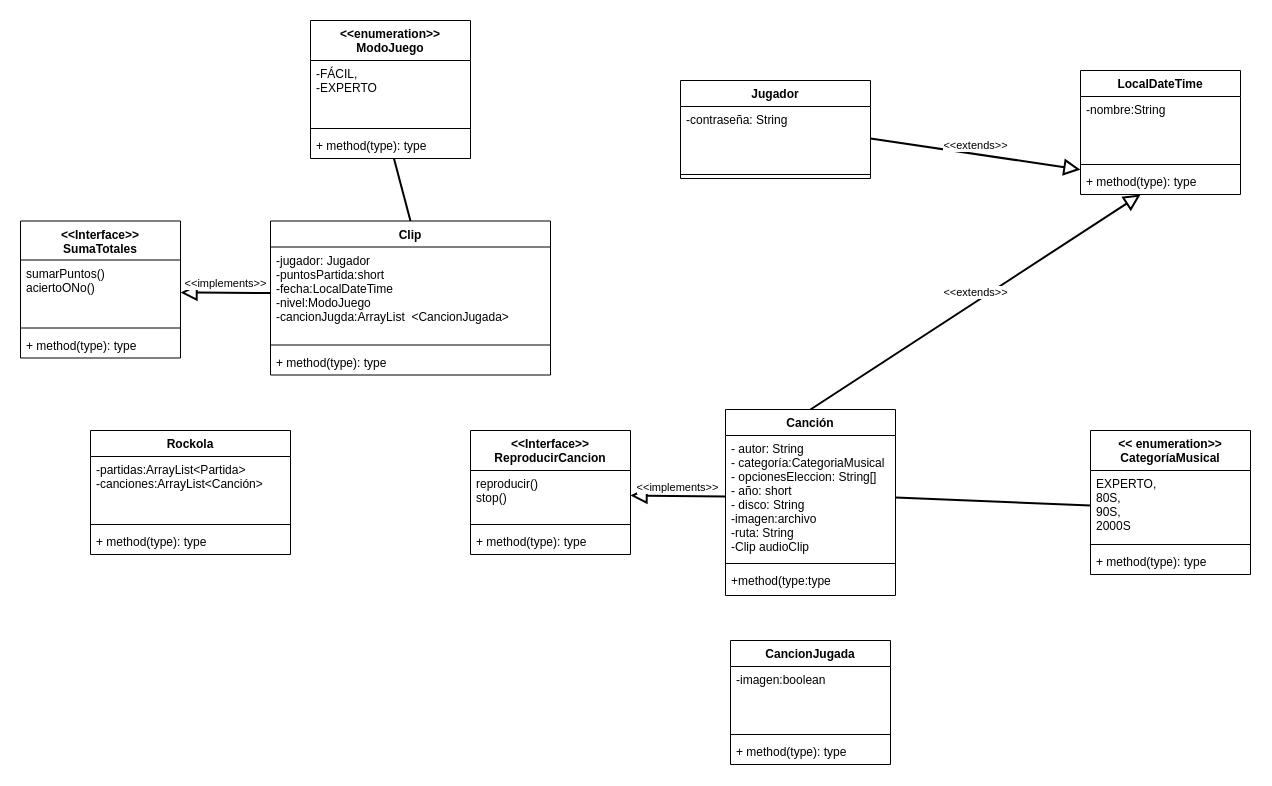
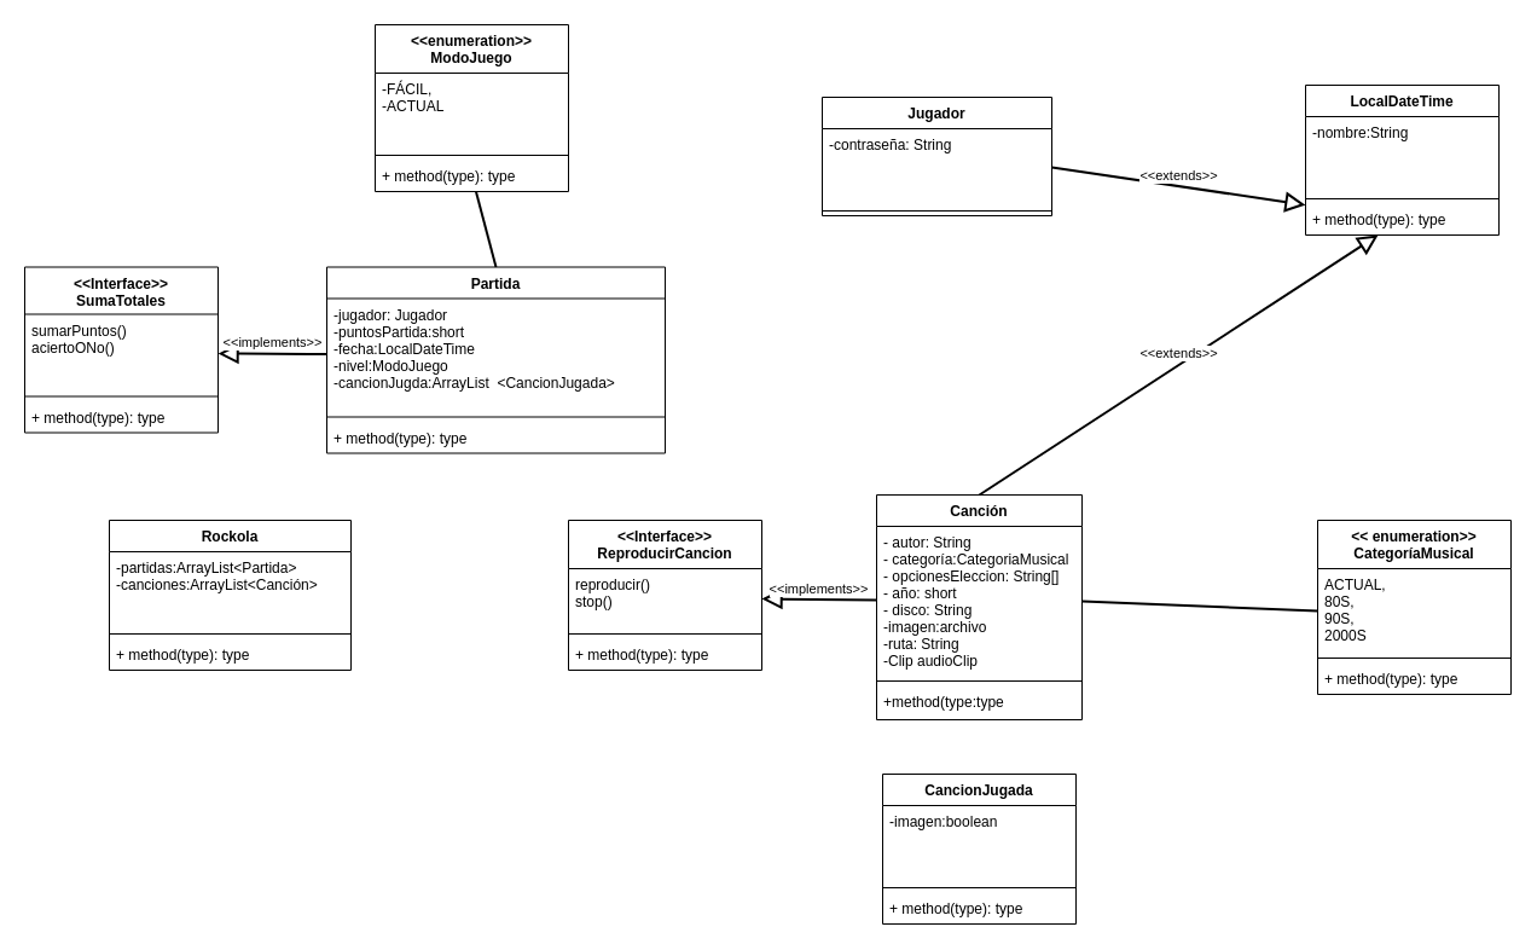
  <mxCell id="0" />
  <mxCell id="1" parent="0" />
  <mxCell id="2" value="Jugador" style="swimlane;fontStyle=1;align=center;verticalAlign=top;childLayout=stackLayout;horizontal=1;startSize=26;horizontalStack=0;resizeParent=1;resizeParentMax=0;resizeLast=0;collapsible=1;marginBottom=0;" parent="1" vertex="1"><mxGeometry x="680" y="80" width="190" height="98" as="geometry" /></mxCell>
  <mxCell id="3" value="-contraseña: String&#10;" style="text;strokeColor=none;fillColor=none;align=left;verticalAlign=top;spacingLeft=4;spacingRight=4;overflow=hidden;rotatable=0;points=[[0,0.5],[1,0.5]];portConstraint=eastwest;" parent="2" vertex="1"><mxGeometry y="26" width="190" height="64" as="geometry" /></mxCell>
  <mxCell id="4" value="" style="line;strokeWidth=1;fillColor=none;align=left;verticalAlign=middle;spacingTop=-1;spacingLeft=3;spacingRight=3;rotatable=0;labelPosition=right;points=[];portConstraint=eastwest;" parent="2" vertex="1"><mxGeometry y="90" width="190" height="8" as="geometry" /></mxCell>
  <mxCell id="5" value="&lt;&lt; enumeration&gt;&gt;&#10;CategoríaMusical" style="swimlane;fontStyle=1;align=center;verticalAlign=top;childLayout=stackLayout;horizontal=1;startSize=40;horizontalStack=0;resizeParent=1;resizeParentMax=0;resizeLast=0;collapsible=1;marginBottom=0;" parent="1" vertex="1"><mxGeometry x="1090" y="430" width="160" height="144" as="geometry" /></mxCell>
- <mxCell id="6" value="EXPERTO,&#10;80S,&#10;90S,&#10;2000S" style="text;strokeColor=none;fillColor=none;align=left;verticalAlign=top;spacingLeft=4;spacingRight=4;overflow=hidden;rotatable=0;points=[[0,0.5],[1,0.5]];portConstraint=eastwest;" parent="5" vertex="1"><mxGeometry y="40" width="160" height="70" as="geometry" /></mxCell>
+ <mxCell id="6" value="ACTUAL,&#10;80S,&#10;90S,&#10;2000S" style="text;strokeColor=none;fillColor=none;align=left;verticalAlign=top;spacingLeft=4;spacingRight=4;overflow=hidden;rotatable=0;points=[[0,0.5],[1,0.5]];portConstraint=eastwest;" parent="5" vertex="1"><mxGeometry y="40" width="160" height="70" as="geometry" /></mxCell>
  <mxCell id="7" value="" style="line;strokeWidth=1;fillColor=none;align=left;verticalAlign=middle;spacingTop=-1;spacingLeft=3;spacingRight=3;rotatable=0;labelPosition=right;points=[];portConstraint=eastwest;" parent="5" vertex="1"><mxGeometry y="110" width="160" height="8" as="geometry" /></mxCell>
  <mxCell id="8" value="+ method(type): type" style="text;strokeColor=none;fillColor=none;align=left;verticalAlign=top;spacingLeft=4;spacingRight=4;overflow=hidden;rotatable=0;points=[[0,0.5],[1,0.5]];portConstraint=eastwest;" parent="5" vertex="1"><mxGeometry y="118" width="160" height="26" as="geometry" /></mxCell>
  <mxCell id="9" value="Canción" style="swimlane;fontStyle=1;align=center;verticalAlign=top;childLayout=stackLayout;horizontal=1;startSize=26;horizontalStack=0;resizeParent=1;resizeParentMax=0;resizeLast=0;collapsible=1;marginBottom=0;" parent="1" vertex="1"><mxGeometry x="725" y="409" width="170" height="186" as="geometry" /></mxCell>
  <mxCell id="10" value="- autor: String&#10;- categoría:CategoriaMusical&#10;- opcionesEleccion: String[]&#10;- año: short&#10;- disco: String&#10;-imagen:archivo&#10;-ruta: String&#10;-Clip audioClip" style="text;strokeColor=none;fillColor=none;align=left;verticalAlign=top;spacingLeft=4;spacingRight=4;overflow=hidden;rotatable=0;points=[[0,0.5],[1,0.5]];portConstraint=eastwest;" parent="9" vertex="1"><mxGeometry y="26" width="170" height="124" as="geometry" /></mxCell>
  <mxCell id="11" value="" style="line;strokeWidth=1;fillColor=none;align=left;verticalAlign=middle;spacingTop=-1;spacingLeft=3;spacingRight=3;rotatable=0;labelPosition=right;points=[];portConstraint=eastwest;" parent="9" vertex="1"><mxGeometry y="150" width="170" height="8" as="geometry" /></mxCell>
  <mxCell id="12" value="+method(type:type" style="text;strokeColor=none;fillColor=none;align=left;verticalAlign=top;spacingLeft=4;spacingRight=4;overflow=hidden;rotatable=0;points=[[0,0.5],[1,0.5]];portConstraint=eastwest;" parent="9" vertex="1"><mxGeometry y="158" width="170" height="28" as="geometry" /></mxCell>
  <mxCell id="13" value="LocalDateTime" style="swimlane;fontStyle=1;align=center;verticalAlign=top;childLayout=stackLayout;horizontal=1;startSize=26;horizontalStack=0;resizeParent=1;resizeParentMax=0;resizeLast=0;collapsible=1;marginBottom=0;" parent="1" vertex="1"><mxGeometry x="1080" y="70" width="160" height="124" as="geometry" /></mxCell>
  <mxCell id="14" value="-nombre:String" style="text;strokeColor=none;fillColor=none;align=left;verticalAlign=top;spacingLeft=4;spacingRight=4;overflow=hidden;rotatable=0;points=[[0,0.5],[1,0.5]];portConstraint=eastwest;" parent="13" vertex="1"><mxGeometry y="26" width="160" height="64" as="geometry" /></mxCell>
  <mxCell id="15" value="" style="line;strokeWidth=1;fillColor=none;align=left;verticalAlign=middle;spacingTop=-1;spacingLeft=3;spacingRight=3;rotatable=0;labelPosition=right;points=[];portConstraint=eastwest;" parent="13" vertex="1"><mxGeometry y="90" width="160" height="8" as="geometry" /></mxCell>
  <mxCell id="16" value="+ method(type): type" style="text;strokeColor=none;fillColor=none;align=left;verticalAlign=top;spacingLeft=4;spacingRight=4;overflow=hidden;rotatable=0;points=[[0,0.5],[1,0.5]];portConstraint=eastwest;" parent="13" vertex="1"><mxGeometry y="98" width="160" height="26" as="geometry" /></mxCell>
  <mxCell id="17" value="&amp;lt;&amp;lt;extends&amp;gt;&amp;gt;" style="edgeStyle=none;html=1;endArrow=block;endSize=12;strokeWidth=2;verticalAlign=bottom;exitX=1;exitY=0.5;exitDx=0;exitDy=0;endFill=0;" parent="1" source="3" target="16" edge="1"><mxGeometry width="160" relative="1" as="geometry"><mxPoint x="1130" y="720" as="sourcePoint" /><mxPoint x="1290" y="720" as="targetPoint" /><mxPoint as="offset" /></mxGeometry></mxCell>
  <mxCell id="18" value="&amp;lt;&amp;lt;extends&amp;gt;&amp;gt;" style="edgeStyle=none;html=1;endArrow=block;endSize=12;strokeWidth=2;verticalAlign=bottom;exitX=0.5;exitY=0;exitDx=0;exitDy=0;endFill=0;" parent="1" source="9" target="16" edge="1"><mxGeometry width="160" relative="1" as="geometry"><mxPoint x="1045" y="690" as="sourcePoint" /><mxPoint x="1162" y="588.212" as="targetPoint" /><mxPoint as="offset" /></mxGeometry></mxCell>
  <mxCell id="19" value="&lt;&lt;enumeration&gt;&gt;&#10;ModoJuego" style="swimlane;fontStyle=1;align=center;verticalAlign=top;childLayout=stackLayout;horizontal=1;startSize=40;horizontalStack=0;resizeParent=1;resizeParentMax=0;resizeLast=0;collapsible=1;marginBottom=0;" parent="1" vertex="1"><mxGeometry x="310" y="20" width="160" height="138" as="geometry" /></mxCell>
- <mxCell id="20" value="-FÁCIL,&#10;-EXPERTO" style="text;strokeColor=none;fillColor=none;align=left;verticalAlign=top;spacingLeft=4;spacingRight=4;overflow=hidden;rotatable=0;points=[[0,0.5],[1,0.5]];portConstraint=eastwest;" parent="19" vertex="1"><mxGeometry y="40" width="160" height="64" as="geometry" /></mxCell>
+ <mxCell id="20" value="-FÁCIL,&#10;-ACTUAL" style="text;strokeColor=none;fillColor=none;align=left;verticalAlign=top;spacingLeft=4;spacingRight=4;overflow=hidden;rotatable=0;points=[[0,0.5],[1,0.5]];portConstraint=eastwest;" parent="19" vertex="1"><mxGeometry y="40" width="160" height="64" as="geometry" /></mxCell>
  <mxCell id="21" value="" style="line;strokeWidth=1;fillColor=none;align=left;verticalAlign=middle;spacingTop=-1;spacingLeft=3;spacingRight=3;rotatable=0;labelPosition=right;points=[];portConstraint=eastwest;" parent="19" vertex="1"><mxGeometry y="104" width="160" height="8" as="geometry" /></mxCell>
  <mxCell id="22" value="+ method(type): type" style="text;strokeColor=none;fillColor=none;align=left;verticalAlign=top;spacingLeft=4;spacingRight=4;overflow=hidden;rotatable=0;points=[[0,0.5],[1,0.5]];portConstraint=eastwest;" parent="19" vertex="1"><mxGeometry y="112" width="160" height="26" as="geometry" /></mxCell>
  <mxCell id="23" value="" style="edgeStyle=none;html=1;endArrow=none;verticalAlign=bottom;strokeWidth=2;entryX=1;entryY=0.5;entryDx=0;entryDy=0;exitX=0;exitY=0.5;exitDx=0;exitDy=0;" parent="1" source="6" target="10" edge="1"><mxGeometry width="160" relative="1" as="geometry"><mxPoint x="1400" y="722" as="sourcePoint" /><mxPoint x="1350" y="720" as="targetPoint" /></mxGeometry></mxCell>
  <mxCell id="24" value="" style="edgeStyle=none;html=1;endArrow=none;verticalAlign=bottom;strokeWidth=2;exitX=0.5;exitY=0;exitDx=0;exitDy=0;" parent="1" target="22" edge="1" source="39"><mxGeometry width="160" relative="1" as="geometry"><mxPoint x="1080" y="272" as="sourcePoint" /><mxPoint x="1350" y="720" as="targetPoint" /></mxGeometry></mxCell>
  <mxCell id="25" value="&lt;&lt;Interface&gt;&gt;&#10;ReproducirCancion" style="swimlane;fontStyle=1;align=center;verticalAlign=top;childLayout=stackLayout;horizontal=1;startSize=40;horizontalStack=0;resizeParent=1;resizeParentMax=0;resizeLast=0;collapsible=1;marginBottom=0;" parent="1" vertex="1"><mxGeometry x="470" y="430" width="160" height="124" as="geometry" /></mxCell>
  <mxCell id="26" value="reproducir()&#10;stop()" style="text;strokeColor=none;fillColor=none;align=left;verticalAlign=top;spacingLeft=4;spacingRight=4;overflow=hidden;rotatable=0;points=[[0,0.5],[1,0.5]];portConstraint=eastwest;" parent="25" vertex="1"><mxGeometry y="40" width="160" height="50" as="geometry" /></mxCell>
  <mxCell id="27" value="" style="line;strokeWidth=1;fillColor=none;align=left;verticalAlign=middle;spacingTop=-1;spacingLeft=3;spacingRight=3;rotatable=0;labelPosition=right;points=[];portConstraint=eastwest;" parent="25" vertex="1"><mxGeometry y="90" width="160" height="8" as="geometry" /></mxCell>
  <mxCell id="28" value="+ method(type): type" style="text;strokeColor=none;fillColor=none;align=left;verticalAlign=top;spacingLeft=4;spacingRight=4;overflow=hidden;rotatable=0;points=[[0,0.5],[1,0.5]];portConstraint=eastwest;" parent="25" vertex="1"><mxGeometry y="98" width="160" height="26" as="geometry" /></mxCell>
  <mxCell id="29" value="&amp;lt;&amp;lt;implements&amp;gt;&amp;gt;" style="edgeStyle=none;html=1;endArrow=block;endSize=12;strokeWidth=2;verticalAlign=bottom;endFill=0;entryX=1;entryY=0.5;entryDx=0;entryDy=0;" parent="1" source="10" target="26" edge="1"><mxGeometry width="160" relative="1" as="geometry"><mxPoint x="960" y="510" as="sourcePoint" /><mxPoint x="220" y="570" as="targetPoint" /><mxPoint as="offset" /></mxGeometry></mxCell>
  <mxCell id="30" value="&lt;&lt;Interface&gt;&gt;&#10;SumaTotales" style="swimlane;fontStyle=1;align=center;verticalAlign=top;childLayout=stackLayout;horizontal=1;startSize=39;horizontalStack=0;resizeParent=1;resizeParentMax=0;resizeLast=0;collapsible=1;marginBottom=0;" parent="1" vertex="1"><mxGeometry x="20" y="220.5" width="160" height="137" as="geometry" /></mxCell>
  <mxCell id="31" value="sumarPuntos()&#10;aciertoONo()" style="text;strokeColor=none;fillColor=none;align=left;verticalAlign=top;spacingLeft=4;spacingRight=4;overflow=hidden;rotatable=0;points=[[0,0.5],[1,0.5]];portConstraint=eastwest;" parent="30" vertex="1"><mxGeometry y="39" width="160" height="64" as="geometry" /></mxCell>
  <mxCell id="32" value="" style="line;strokeWidth=1;fillColor=none;align=left;verticalAlign=middle;spacingTop=-1;spacingLeft=3;spacingRight=3;rotatable=0;labelPosition=right;points=[];portConstraint=eastwest;" parent="30" vertex="1"><mxGeometry y="103" width="160" height="8" as="geometry" /></mxCell>
  <mxCell id="33" value="+ method(type): type" style="text;strokeColor=none;fillColor=none;align=left;verticalAlign=top;spacingLeft=4;spacingRight=4;overflow=hidden;rotatable=0;points=[[0,0.5],[1,0.5]];portConstraint=eastwest;" parent="30" vertex="1"><mxGeometry y="111" width="160" height="26" as="geometry" /></mxCell>
  <mxCell id="34" value="&amp;lt;&amp;lt;implements&amp;gt;&amp;gt;" style="edgeStyle=none;html=1;endArrow=block;endSize=12;strokeWidth=2;verticalAlign=bottom;endFill=0;" parent="1" source="40" target="31" edge="1"><mxGeometry width="160" relative="1" as="geometry"><mxPoint x="270" y="276.865" as="sourcePoint" /><mxPoint x="660" y="560" as="targetPoint" /><mxPoint as="offset" /><Array as="points" /></mxGeometry></mxCell>
  <mxCell id="35" value="Rockola" style="swimlane;fontStyle=1;align=center;verticalAlign=top;childLayout=stackLayout;horizontal=1;startSize=26;horizontalStack=0;resizeParent=1;resizeParentMax=0;resizeLast=0;collapsible=1;marginBottom=0;" parent="1" vertex="1"><mxGeometry x="90" y="430" width="200" height="124" as="geometry" /></mxCell>
  <mxCell id="36" value="-partidas:ArrayList&lt;Partida&gt;&#10;-canciones:ArrayList&lt;Canción&gt;" style="text;strokeColor=none;fillColor=none;align=left;verticalAlign=top;spacingLeft=4;spacingRight=4;overflow=hidden;rotatable=0;points=[[0,0.5],[1,0.5]];portConstraint=eastwest;" parent="35" vertex="1"><mxGeometry y="26" width="200" height="64" as="geometry" /></mxCell>
  <mxCell id="37" value="" style="line;strokeWidth=1;fillColor=none;align=left;verticalAlign=middle;spacingTop=-1;spacingLeft=3;spacingRight=3;rotatable=0;labelPosition=right;points=[];portConstraint=eastwest;" parent="35" vertex="1"><mxGeometry y="90" width="200" height="8" as="geometry" /></mxCell>
  <mxCell id="38" value="+ method(type): type" style="text;strokeColor=none;fillColor=none;align=left;verticalAlign=top;spacingLeft=4;spacingRight=4;overflow=hidden;rotatable=0;points=[[0,0.5],[1,0.5]];portConstraint=eastwest;" parent="35" vertex="1"><mxGeometry y="98" width="200" height="26" as="geometry" /></mxCell>
- <mxCell id="39" value="Clip" style="swimlane;fontStyle=1;align=center;verticalAlign=top;childLayout=stackLayout;horizontal=1;startSize=26;horizontalStack=0;resizeParent=1;resizeParentMax=0;resizeLast=0;collapsible=1;marginBottom=0;" parent="1" vertex="1"><mxGeometry x="270" y="220.5" width="280" height="154" as="geometry" /></mxCell>
+ <mxCell id="39" value="Partida" style="swimlane;fontStyle=1;align=center;verticalAlign=top;childLayout=stackLayout;horizontal=1;startSize=26;horizontalStack=0;resizeParent=1;resizeParentMax=0;resizeLast=0;collapsible=1;marginBottom=0;" parent="1" vertex="1"><mxGeometry x="270" y="220.5" width="280" height="154" as="geometry" /></mxCell>
  <mxCell id="40" value="-jugador: Jugador&#10;-puntosPartida:short&#10;-fecha:LocalDateTime&#10;-nivel:ModoJuego&#10;-cancionJugda:ArrayList  &lt;CancionJugada&gt;" style="text;strokeColor=none;fillColor=none;align=left;verticalAlign=top;spacingLeft=4;spacingRight=4;overflow=hidden;rotatable=0;points=[[0,0.5],[1,0.5]];portConstraint=eastwest;" parent="39" vertex="1"><mxGeometry y="26" width="280" height="94" as="geometry" /></mxCell>
  <mxCell id="41" value="" style="line;strokeWidth=1;fillColor=none;align=left;verticalAlign=middle;spacingTop=-1;spacingLeft=3;spacingRight=3;rotatable=0;labelPosition=right;points=[];portConstraint=eastwest;" parent="39" vertex="1"><mxGeometry y="120" width="280" height="8" as="geometry" /></mxCell>
  <mxCell id="42" value="+ method(type): type" style="text;strokeColor=none;fillColor=none;align=left;verticalAlign=top;spacingLeft=4;spacingRight=4;overflow=hidden;rotatable=0;points=[[0,0.5],[1,0.5]];portConstraint=eastwest;" parent="39" vertex="1"><mxGeometry y="128" width="280" height="26" as="geometry" /></mxCell>
  <mxCell id="43" value="CancionJugada" style="swimlane;fontStyle=1;align=center;verticalAlign=top;childLayout=stackLayout;horizontal=1;startSize=26;horizontalStack=0;resizeParent=1;resizeParentMax=0;resizeLast=0;collapsible=1;marginBottom=0;" parent="1" vertex="1"><mxGeometry x="730" y="640" width="160" height="124" as="geometry" /></mxCell>
  <mxCell id="44" value="-imagen:boolean" style="text;strokeColor=none;fillColor=none;align=left;verticalAlign=top;spacingLeft=4;spacingRight=4;overflow=hidden;rotatable=0;points=[[0,0.5],[1,0.5]];portConstraint=eastwest;" parent="43" vertex="1"><mxGeometry y="26" width="160" height="64" as="geometry" /></mxCell>
  <mxCell id="45" value="" style="line;strokeWidth=1;fillColor=none;align=left;verticalAlign=middle;spacingTop=-1;spacingLeft=3;spacingRight=3;rotatable=0;labelPosition=right;points=[];portConstraint=eastwest;" parent="43" vertex="1"><mxGeometry y="90" width="160" height="8" as="geometry" /></mxCell>
  <mxCell id="46" value="+ method(type): type" style="text;strokeColor=none;fillColor=none;align=left;verticalAlign=top;spacingLeft=4;spacingRight=4;overflow=hidden;rotatable=0;points=[[0,0.5],[1,0.5]];portConstraint=eastwest;" parent="43" vertex="1"><mxGeometry y="98" width="160" height="26" as="geometry" /></mxCell>
